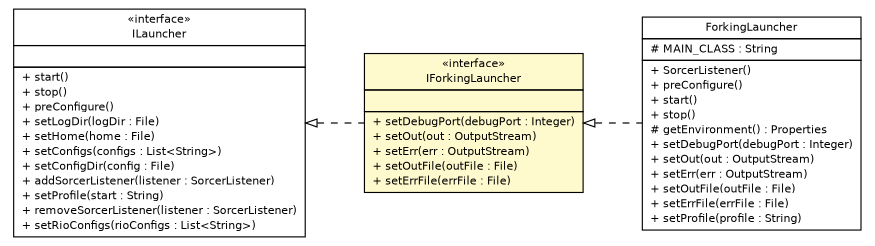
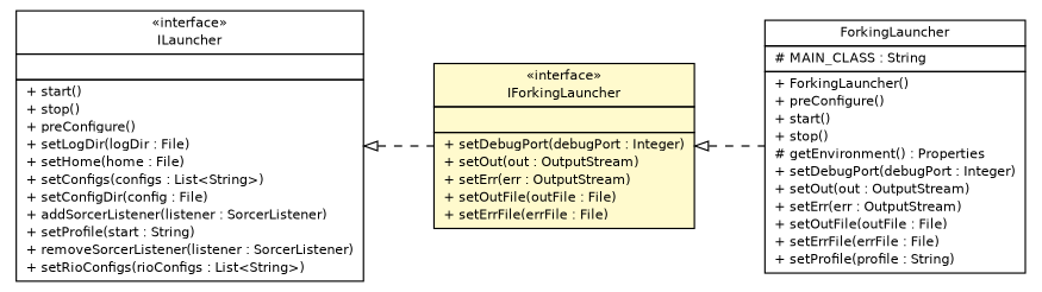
  digraph {
    nodesep=0.25
    rankdir=LR
    ranksep=0.5
    node [fontcolor=black fontname=Helvetica fontsize=10.0 shape=plaintext]
    edge [arrowtail=empty dir=back fontname=Helvetica fontsize=10 headport=p labelfontname=Helvetica labelfontsize=10 style=dashed tailport=p]
-   n1 [label=<<table title="sorcer.launcher.process.ForkingLauncher" border="0" cellborder="1" cellspacing="0" cellpadding="2" port="p" href="./process/ForkingLauncher.html"> 		<tr><td><table border="0" cellspacing="0" cellpadding="1"> <tr><td align="center" balign="center"> ForkingLauncher </td></tr> 		</table></td></tr> 		<tr><td><table border="0" cellspacing="0" cellpadding="1"> <tr><td align="left" balign="left"> # MAIN_CLASS : String </td></tr> 		</table></td></tr> 		<tr><td><table border="0" cellspacing="0" cellpadding="1"> <tr><td align="left" balign="left"> + SorcerListener() </td></tr> <tr><td align="left" balign="left"> + preConfigure() </td></tr> <tr><td align="left" balign="left"> + start() </td></tr> <tr><td align="left" balign="left"> + stop() </td></tr> <tr><td align="left" balign="left"> # getEnvironment() : Properties </td></tr> <tr><td align="left" balign="left"> + setDebugPort(debugPort : Integer) </td></tr> <tr><td align="left" balign="left"> + setOut(out : OutputStream) </td></tr> <tr><td align="left" balign="left"> + setErr(err : OutputStream) </td></tr> <tr><td align="left" balign="left"> + setOutFile(outFile : File) </td></tr> <tr><td align="left" balign="left"> + setErrFile(errFile : File) </td></tr> <tr><td align="left" balign="left"> + setProfile(profile : String) </td></tr> 		</table></td></tr> 		</table>>]
+   n1 [label=<<table title="sorcer.launcher.process.ForkingLauncher" border="0" cellborder="1" cellspacing="0" cellpadding="2" port="p" href="./process/ForkingLauncher.html"> 		<tr><td><table border="0" cellspacing="0" cellpadding="1"> <tr><td align="center" balign="center"> ForkingLauncher </td></tr> 		</table></td></tr> 		<tr><td><table border="0" cellspacing="0" cellpadding="1"> <tr><td align="left" balign="left"> # MAIN_CLASS : String </td></tr> 		</table></td></tr> 		<tr><td><table border="0" cellspacing="0" cellpadding="1"> <tr><td align="left" balign="left"> + ForkingLauncher() </td></tr> <tr><td align="left" balign="left"> + preConfigure() </td></tr> <tr><td align="left" balign="left"> + start() </td></tr> <tr><td align="left" balign="left"> + stop() </td></tr> <tr><td align="left" balign="left"> # getEnvironment() : Properties </td></tr> <tr><td align="left" balign="left"> + setDebugPort(debugPort : Integer) </td></tr> <tr><td align="left" balign="left"> + setOut(out : OutputStream) </td></tr> <tr><td align="left" balign="left"> + setErr(err : OutputStream) </td></tr> <tr><td align="left" balign="left"> + setOutFile(outFile : File) </td></tr> <tr><td align="left" balign="left"> + setErrFile(errFile : File) </td></tr> <tr><td align="left" balign="left"> + setProfile(profile : String) </td></tr> 		</table></td></tr> 		</table>>]
    n2 [label=<<table title="sorcer.launcher.ILauncher" border="0" cellborder="1" cellspacing="0" cellpadding="2" port="p" href="./ILauncher.html"> 		<tr><td><table border="0" cellspacing="0" cellpadding="1"> <tr><td align="center" balign="center"> &#171;interface&#187; </td></tr> <tr><td align="center" balign="center"> ILauncher </td></tr> 		</table></td></tr> 		<tr><td><table border="0" cellspacing="0" cellpadding="1"> <tr><td align="left" balign="left">  </td></tr> 		</table></td></tr> 		<tr><td><table border="0" cellspacing="0" cellpadding="1"> <tr><td align="left" balign="left"> + start() </td></tr> <tr><td align="left" balign="left"> + stop() </td></tr> <tr><td align="left" balign="left"> + preConfigure() </td></tr> <tr><td align="left" balign="left"> + setLogDir(logDir : File) </td></tr> <tr><td align="left" balign="left"> + setHome(home : File) </td></tr> <tr><td align="left" balign="left"> + setConfigs(configs : List&lt;String&gt;) </td></tr> <tr><td align="left" balign="left"> + setConfigDir(config : File) </td></tr> <tr><td align="left" balign="left"> + addSorcerListener(listener : SorcerListener) </td></tr> <tr><td align="left" balign="left"> + setProfile(start : String) </td></tr> <tr><td align="left" balign="left"> + removeSorcerListener(listener : SorcerListener) </td></tr> <tr><td align="left" balign="left"> + setRioConfigs(rioConfigs : List&lt;String&gt;) </td></tr> 		</table></td></tr> 		</table>>]
    n3 [label=<<table title="sorcer.launcher.IForkingLauncher" border="0" cellborder="1" cellspacing="0" cellpadding="2" port="p" bgcolor="lemonChiffon" href="./IForkingLauncher.html"> 		<tr><td><table border="0" cellspacing="0" cellpadding="1"> <tr><td align="center" balign="center"> &#171;interface&#187; </td></tr> <tr><td align="center" balign="center"> IForkingLauncher </td></tr> 		</table></td></tr> 		<tr><td><table border="0" cellspacing="0" cellpadding="1"> <tr><td align="left" balign="left">  </td></tr> 		</table></td></tr> 		<tr><td><table border="0" cellspacing="0" cellpadding="1"> <tr><td align="left" balign="left"> + setDebugPort(debugPort : Integer) </td></tr> <tr><td align="left" balign="left"> + setOut(out : OutputStream) </td></tr> <tr><td align="left" balign="left"> + setErr(err : OutputStream) </td></tr> <tr><td align="left" balign="left"> + setOutFile(outFile : File) </td></tr> <tr><td align="left" balign="left"> + setErrFile(errFile : File) </td></tr> 		</table></td></tr> 		</table>>]
    n2 -> n3
    n3 -> n1
  }
